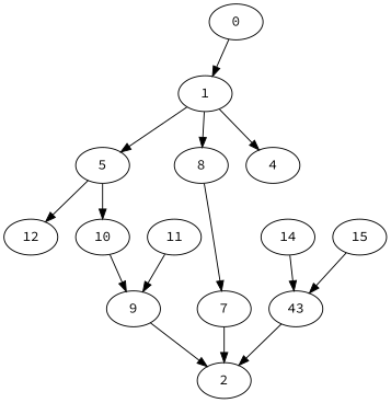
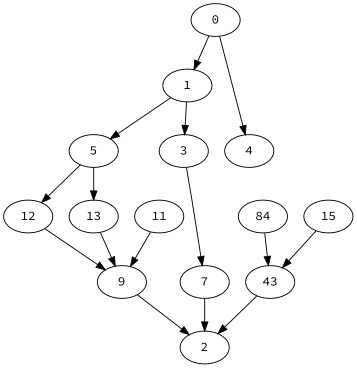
  digraph {
    "Duplicate states"=0
    GraphType=S_P
    "Max states in OPEN"=0
    Modes="120000ms; topo-ordered tasks, ; Pruning: task equivalence, fixed order ready list, ; F-value: ; Optimisation: best schedule length (SL) optimisation on equal, "
    NumberOfTasks=16
    "Pruned using list schedule length"=406005
    "States removed from OPEN"=0
    TargetSystem="Homogeneous-4"
    "Time to schedule (ms)"=1462
    "Total idle time"=34
    "Total schedule length"=89
    "Total sequential time"=102
    "Total states created"=750248
    fontname="Source Code Pro"
    node [Processor=0 Weight=8 fontname="Source Code Pro"]
    edge [Weight=29 fontname="Source Code Pro"]
    0 ["Finish time"=10 "Start time"=0 Weight=10]
    1 ["Finish time"=15 "Start time"=10 Weight=5]
    5 ["Finish time"=38 "Start time"=31 Weight=7]
    4 ["Finish time"=24 "Start time"=15 Weight=9]
-   3 ["Finish time"=39 Processor=1 "Start time"=34 Weight=5 label=8]
+   3 ["Finish time"=39 Processor=1 "Start time"=34 Weight=5]
    12 ["Finish time"=59 "Start time"=50 Weight=9]
-   10 ["Finish time"=46 "Start time"=38]
+   10 ["Finish time"=46 "Start time"=38 label=13]
    7 ["Finish time"=47 Processor=1 "Start time"=39]
-   14 ["Finish time"=74 "Start time"=68 Weight=6]
+   14 ["Finish time"=74 "Start time"=68 Weight=6 label=84]
    n10 ["Finish time"=81 "Start time"=74 Weight=7 label=43]
    15 ["Finish time"=68 "Start time"=64 Weight=4]
    9 ["Finish time"=62 "Start time"=59 Weight=3]
    11 ["Finish time"=50 "Start time"=46 Weight=4]
    2 ["Finish time"=89 "Start time"=81]
    0 -> 1 [Weight=96]
    1 -> 5
-   1 -> 4 [Weight=77]
+   0 -> 4 [Weight=77]
    1 -> 3 [Weight=19]
    5 -> 12 [Weight=38]
    5 -> 10 [Weight=77]
    3 -> 7
+   12 -> 9 [Weight=58]
    10 -> 9 [Weight=19]
    7 -> 2
    14 -> n10
    n10 -> 2 [Weight=38]
    15 -> n10
    9 -> 2
    11 -> 9 [Weight=38]
  }
